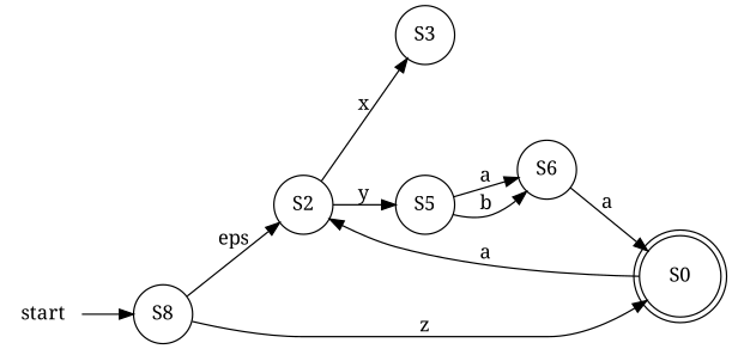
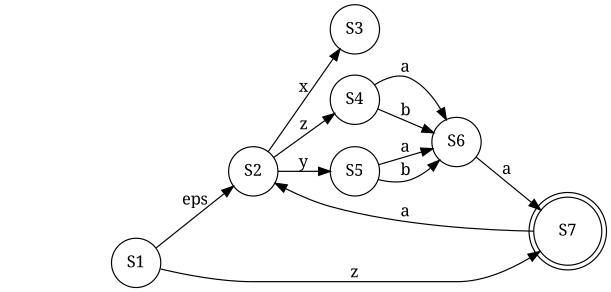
  digraph {
    fontname="Noto Serif"
    rankdir=LR
    node [fontname="Noto Serif" shape=circle]
    edge [fontname="Noto Serif"]
-   n1 [label=start shape=plaintext]
-   n2 [label=S8]
+   n2 [label=S1]
    n3 [label=S2]
-   n4 [label=S0 shape=doublecircle]
+   n4 [label=S7 shape=doublecircle]
    n5 [label=S3]
+   n6 [label=S4]
    n7 [label=S5]
    n8 [label=S6]
-   n1 -> n2
    n2 -> n3 [label=eps]
    n2 -> n4 [label=z]
    n3 -> n5 [label=x]
+   n3 -> n6 [label=z]
    n3 -> n7 [label=y]
    n4 -> n3 [label=a]
+   n6 -> n8 [label=a]
+   n6 -> n8 [label=b]
    n7 -> n8 [label=a]
    n7 -> n8 [label=b]
    n8 -> n4 [label=a]
  }
